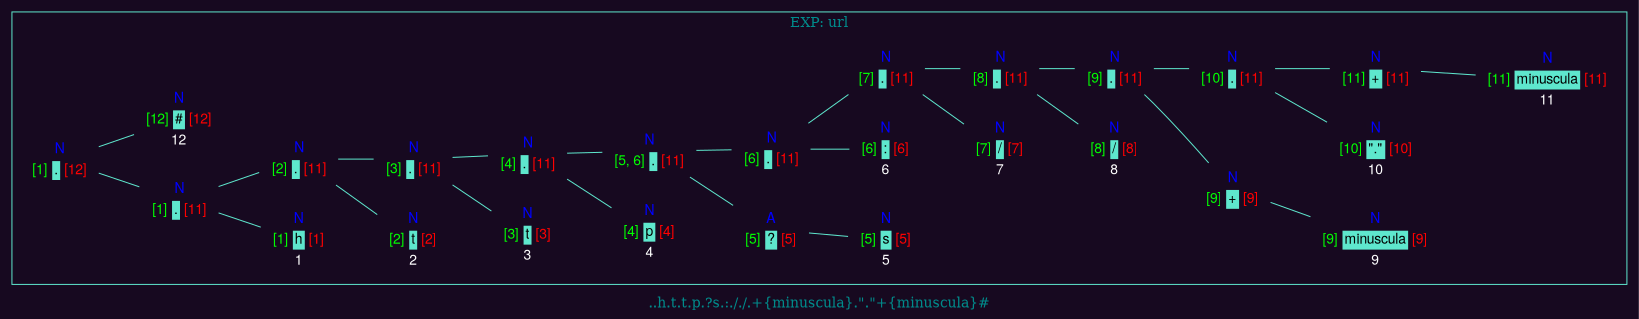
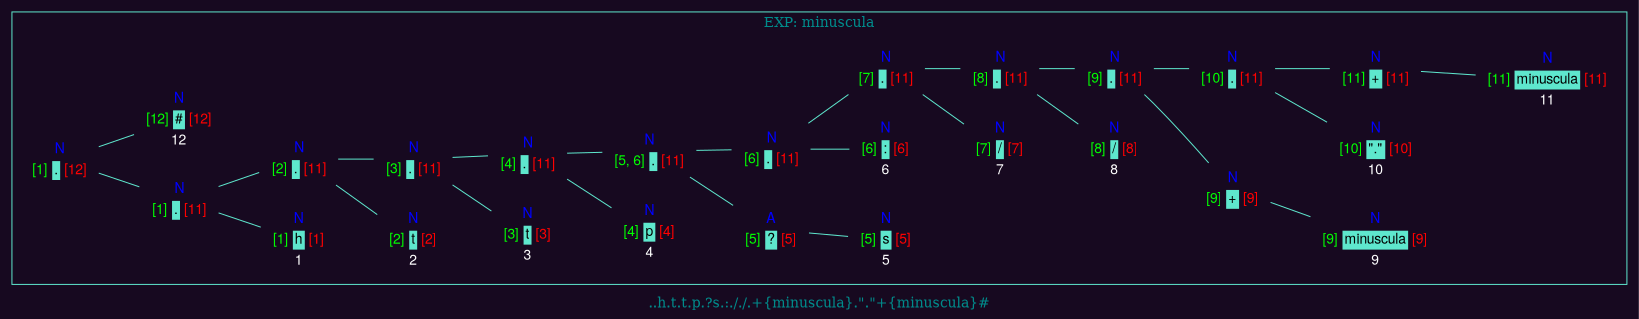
  graph {
    bgcolor="#170920"
    fontcolor=cyan4
    label="..h.t.t.p.?s.:././.+{minuscula}.\".\"+{minuscula}#"
    rankdir=LR
    node [fontname="Helvetica,Arial,sans-serif" shape=none]
    edge [color="#5ee7cd"]
    n1 [label=<                 <table border="0">                     <tr><td colspan="3"><font color="blue">N</font></td></tr>                     <tr><td><font color="green">[1]</font></td>                     <td bgcolor="#5ee7cd"><font color="black">.</font></td>                     <td ><font color="red">[12]</font></td></tr>                 </table>             >]
    n2 [label=<                 <table border="0">                     <tr><td colspan="3"><font color="blue">N</font></td></tr>                     <tr><td><font color="green">[1]</font></td>                     <td bgcolor="#5ee7cd"><font color="black">.</font></td>                     <td ><font color="red">[11]</font></td></tr>                 </table>             >]
    n3 [label=<                 <table border="0">                     <tr><td colspan="3"><font color="blue">N</font></td></tr>                     <tr><td><font color="green">[12]</font></td>                     <td bgcolor="#5ee7cd"><font color="black">#</font></td>                     <td ><font color="red">[12]</font></td></tr>                     <tr><td colspan="3"><font color="white">12</font></td></tr>                 </table>             >]
    n4 [label=<                 <table border="0">                     <tr><td colspan="3"><font color="blue">N</font></td></tr>                     <tr><td><font color="green">[1]</font></td>                     <td bgcolor="#5ee7cd"><font color="black">h</font></td>                     <td ><font color="red">[1]</font></td></tr>                     <tr><td colspan="3"><font color="white">1</font></td></tr>                 </table>             >]
    n5 [label=<                 <table border="0">                     <tr><td colspan="3"><font color="blue">N</font></td></tr>                     <tr><td><font color="green">[2]</font></td>                     <td bgcolor="#5ee7cd"><font color="black">.</font></td>                     <td ><font color="red">[11]</font></td></tr>                 </table>             >]
    n6 [label=<                 <table border="0">                     <tr><td colspan="3"><font color="blue">N</font></td></tr>                     <tr><td><font color="green">[2]</font></td>                     <td bgcolor="#5ee7cd"><font color="black">t</font></td>                     <td ><font color="red">[2]</font></td></tr>                     <tr><td colspan="3"><font color="white">2</font></td></tr>                 </table>             >]
    n7 [label=<                 <table border="0">                     <tr><td colspan="3"><font color="blue">N</font></td></tr>                     <tr><td><font color="green">[3]</font></td>                     <td bgcolor="#5ee7cd"><font color="black">.</font></td>                     <td ><font color="red">[11]</font></td></tr>                 </table>             >]
    n8 [label=<                 <table border="0">                     <tr><td colspan="3"><font color="blue">N</font></td></tr>                     <tr><td><font color="green">[3]</font></td>                     <td bgcolor="#5ee7cd"><font color="black">t</font></td>                     <td ><font color="red">[3]</font></td></tr>                     <tr><td colspan="3"><font color="white">3</font></td></tr>                 </table>             >]
    n9 [label=<                 <table border="0">                     <tr><td colspan="3"><font color="blue">N</font></td></tr>                     <tr><td><font color="green">[4]</font></td>                     <td bgcolor="#5ee7cd"><font color="black">.</font></td>                     <td ><font color="red">[11]</font></td></tr>                 </table>             >]
    n10 [label=<                 <table border="0">                     <tr><td colspan="3"><font color="blue">N</font></td></tr>                     <tr><td><font color="green">[4]</font></td>                     <td bgcolor="#5ee7cd"><font color="black">p</font></td>                     <td ><font color="red">[4]</font></td></tr>                     <tr><td colspan="3"><font color="white">4</font></td></tr>                 </table>             >]
    n11 [label=<                 <table border="0">                     <tr><td colspan="3"><font color="blue">N</font></td></tr>                     <tr><td><font color="green">[5, 6]</font></td>                     <td bgcolor="#5ee7cd"><font color="black">.</font></td>                     <td ><font color="red">[11]</font></td></tr>                 </table>             >]
    n12 [label=<                 <table border="0">                     <tr><td colspan="3"><font color="blue">A</font></td></tr>                     <tr><td><font color="green">[5]</font></td>                     <td bgcolor="#5ee7cd"><font color="black">?</font></td>                     <td ><font color="red">[5]</font></td></tr>                 </table>             >]
    n13 [label=<                 <table border="0">                     <tr><td colspan="3"><font color="blue">N</font></td></tr>                     <tr><td><font color="green">[6]</font></td>                     <td bgcolor="#5ee7cd"><font color="black">.</font></td>                     <td ><font color="red">[11]</font></td></tr>                 </table>             >]
    n14 [label=<                 <table border="0">                     <tr><td colspan="3"><font color="blue">N</font></td></tr>                     <tr><td><font color="green">[5]</font></td>                     <td bgcolor="#5ee7cd"><font color="black">s</font></td>                     <td ><font color="red">[5]</font></td></tr>                     <tr><td colspan="3"><font color="white">5</font></td></tr>                 </table>             >]
    n15 [label=<                 <table border="0">                     <tr><td colspan="3"><font color="blue">N</font></td></tr>                     <tr><td><font color="green">[6]</font></td>                     <td bgcolor="#5ee7cd"><font color="black">:</font></td>                     <td ><font color="red">[6]</font></td></tr>                     <tr><td colspan="3"><font color="white">6</font></td></tr>                 </table>             >]
    n16 [label=<                 <table border="0">                     <tr><td colspan="3"><font color="blue">N</font></td></tr>                     <tr><td><font color="green">[7]</font></td>                     <td bgcolor="#5ee7cd"><font color="black">.</font></td>                     <td ><font color="red">[11]</font></td></tr>                 </table>             >]
    n17 [label=<                 <table border="0">                     <tr><td colspan="3"><font color="blue">N</font></td></tr>                     <tr><td><font color="green">[7]</font></td>                     <td bgcolor="#5ee7cd"><font color="black">/</font></td>                     <td ><font color="red">[7]</font></td></tr>                     <tr><td colspan="3"><font color="white">7</font></td></tr>                 </table>             >]
    n18 [label=<                 <table border="0">                     <tr><td colspan="3"><font color="blue">N</font></td></tr>                     <tr><td><font color="green">[8]</font></td>                     <td bgcolor="#5ee7cd"><font color="black">.</font></td>                     <td ><font color="red">[11]</font></td></tr>                 </table>             >]
    n19 [label=<                 <table border="0">                     <tr><td colspan="3"><font color="blue">N</font></td></tr>                     <tr><td><font color="green">[8]</font></td>                     <td bgcolor="#5ee7cd"><font color="black">/</font></td>                     <td ><font color="red">[8]</font></td></tr>                     <tr><td colspan="3"><font color="white">8</font></td></tr>                 </table>             >]
    n20 [label=<                 <table border="0">                     <tr><td colspan="3"><font color="blue">N</font></td></tr>                     <tr><td><font color="green">[9]</font></td>                     <td bgcolor="#5ee7cd"><font color="black">.</font></td>                     <td ><font color="red">[11]</font></td></tr>                 </table>             >]
    n21 [label=<                 <table border="0">                     <tr><td colspan="3"><font color="blue">N</font></td></tr>                     <tr><td><font color="green">[9]</font></td>                     <td bgcolor="#5ee7cd"><font color="black">+</font></td>                     <td ><font color="red">[9]</font></td></tr>                 </table>             >]
    n22 [label=<                 <table border="0">                     <tr><td colspan="3"><font color="blue">N</font></td></tr>                     <tr><td><font color="green">[10]</font></td>                     <td bgcolor="#5ee7cd"><font color="black">.</font></td>                     <td ><font color="red">[11]</font></td></tr>                 </table>             >]
    n23 [label=<                 <table border="0">                     <tr><td colspan="3"><font color="blue">N</font></td></tr>                     <tr><td><font color="green">[9]</font></td>                     <td bgcolor="#5ee7cd"><font color="black">minuscula</font></td>                     <td ><font color="red">[9]</font></td></tr>                     <tr><td colspan="3"><font color="white">9</font></td></tr>                 </table>             >]
    n24 [label=<                 <table border="0">                     <tr><td colspan="3"><font color="blue">N</font></td></tr>                     <tr><td><font color="green">[10]</font></td>                     <td bgcolor="#5ee7cd"><font color="black">"."</font></td>                     <td ><font color="red">[10]</font></td></tr>                     <tr><td colspan="3"><font color="white">10</font></td></tr>                 </table>             >]
    n25 [label=<                 <table border="0">                     <tr><td colspan="3"><font color="blue">N</font></td></tr>                     <tr><td><font color="green">[11]</font></td>                     <td bgcolor="#5ee7cd"><font color="black">+</font></td>                     <td ><font color="red">[11]</font></td></tr>                 </table>             >]
    n26 [label=<                 <table border="0">                     <tr><td colspan="3"><font color="blue">N</font></td></tr>                     <tr><td><font color="green">[11]</font></td>                     <td bgcolor="#5ee7cd"><font color="black">minuscula</font></td>                     <td ><font color="red">[11]</font></td></tr>                     <tr><td colspan="3"><font color="white">11</font></td></tr>                 </table>             >]
    subgraph cluster_1 {
      color="#5ee7cd"
-     label="EXP: url"
+     label="EXP: minuscula"
      n1
      n2
      n3
      n4
      n5
      n6
      n7
      n8
      n9
      n10
      n11
      n12
      n13
      n14
      n15
      n16
      n17
      n18
      n19
      n20
      n21
      n22
      n23
      n24
      n25
      n26
    }
    n1 -- n2
    n1 -- n3
    n2 -- n4
    n2 -- n5
    n5 -- n6
    n5 -- n7
    n7 -- n8
    n7 -- n9
    n9 -- n10
    n9 -- n11
    n11 -- n12
    n11 -- n13
    n12 -- n14
    n13 -- n15
    n13 -- n16
    n16 -- n17
    n16 -- n18
    n18 -- n19
    n18 -- n20
    n20 -- n21
    n20 -- n22
    n21 -- n23
    n22 -- n24
    n22 -- n25
    n25 -- n26
  }
